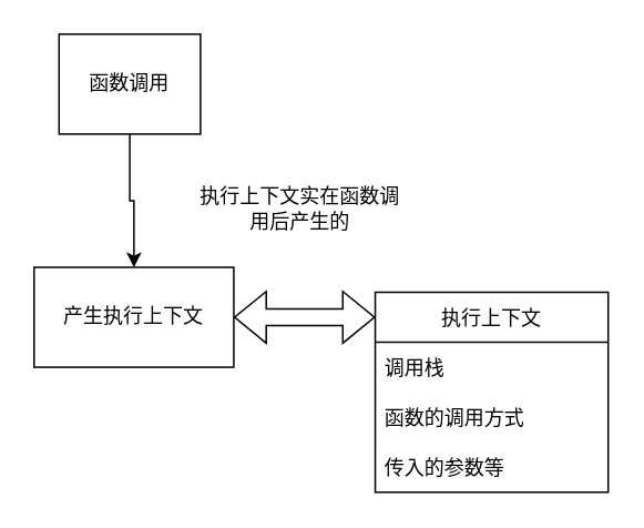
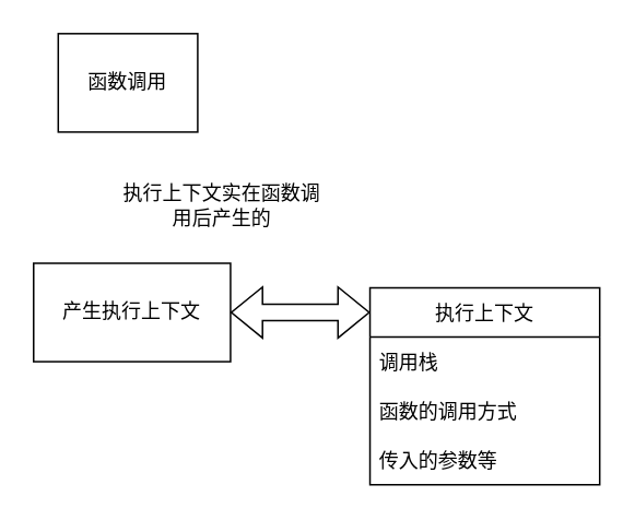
  <mxCell id="0" />
  <mxCell id="1" parent="0" />
- <mxCell id="2" value="" style="edgeStyle=orthogonalEdgeStyle;rounded=0;orthogonalLoop=1;jettySize=auto;html=1;" edge="1" parent="1" source="3" target="4"><mxGeometry relative="1" as="geometry" /></mxCell>
  <mxCell id="3" value="函数调用" style="rounded=0;whiteSpace=wrap;html=1;" vertex="1" parent="1"><mxGeometry x="35" y="20" width="85" height="60" as="geometry" /></mxCell>
  <mxCell id="4" value="产生执行上下文" style="whiteSpace=wrap;html=1;rounded=0;" vertex="1" parent="1"><mxGeometry x="20" y="160" width="120" height="60" as="geometry" /></mxCell>
  <mxCell id="5" value="执行上下文" style="swimlane;fontStyle=0;childLayout=stackLayout;horizontal=1;startSize=30;horizontalStack=0;resizeParent=1;resizeParentMax=0;resizeLast=0;collapsible=1;marginBottom=0;" vertex="1" parent="1"><mxGeometry x="225" y="175" width="140" height="120" as="geometry"><mxRectangle x="530" y="215" width="60" height="30" as="alternateBounds" /></mxGeometry></mxCell>
  <mxCell id="6" value="调用栈" style="text;strokeColor=none;fillColor=none;align=left;verticalAlign=middle;spacingLeft=4;spacingRight=4;overflow=hidden;points=[[0,0.5],[1,0.5]];portConstraint=eastwest;rotatable=0;" vertex="1" parent="5"><mxGeometry y="30" width="140" height="30" as="geometry" /></mxCell>
  <mxCell id="7" value="函数的调用方式" style="text;strokeColor=none;fillColor=none;align=left;verticalAlign=middle;spacingLeft=4;spacingRight=4;overflow=hidden;points=[[0,0.5],[1,0.5]];portConstraint=eastwest;rotatable=0;" vertex="1" parent="5"><mxGeometry y="60" width="140" height="30" as="geometry" /></mxCell>
  <mxCell id="8" value="传入的参数等" style="text;strokeColor=none;fillColor=none;align=left;verticalAlign=middle;spacingLeft=4;spacingRight=4;overflow=hidden;points=[[0,0.5],[1,0.5]];portConstraint=eastwest;rotatable=0;" vertex="1" parent="5"><mxGeometry y="90" width="140" height="30" as="geometry" /></mxCell>
  <mxCell id="9" value="" style="shape=flexArrow;endArrow=classic;startArrow=classic;html=1;rounded=0;exitX=1;exitY=0.5;exitDx=0;exitDy=0;" edge="1" parent="1" source="4"><mxGeometry width="100" height="100" relative="1" as="geometry"><mxPoint x="125" y="290" as="sourcePoint" /><mxPoint x="225" y="190" as="targetPoint" /></mxGeometry></mxCell>
- <mxCell id="10" value="执行上下文实在函数调用后产生的" style="text;html=1;strokeColor=none;fillColor=none;align=center;verticalAlign=middle;whiteSpace=wrap;rounded=0;" vertex="1" parent="1"><mxGeometry x="115" y="100" width="130" height="50" as="geometry" /></mxCell>
+ <mxCell id="10" value="执行上下文实在函数调用后产生的" style="text;html=1;strokeColor=none;fillColor=none;align=center;verticalAlign=middle;whiteSpace=wrap;rounded=0;" vertex="1" parent="1"><mxGeometry x="70" y="100" width="130" height="50" as="geometry" /></mxCell>
